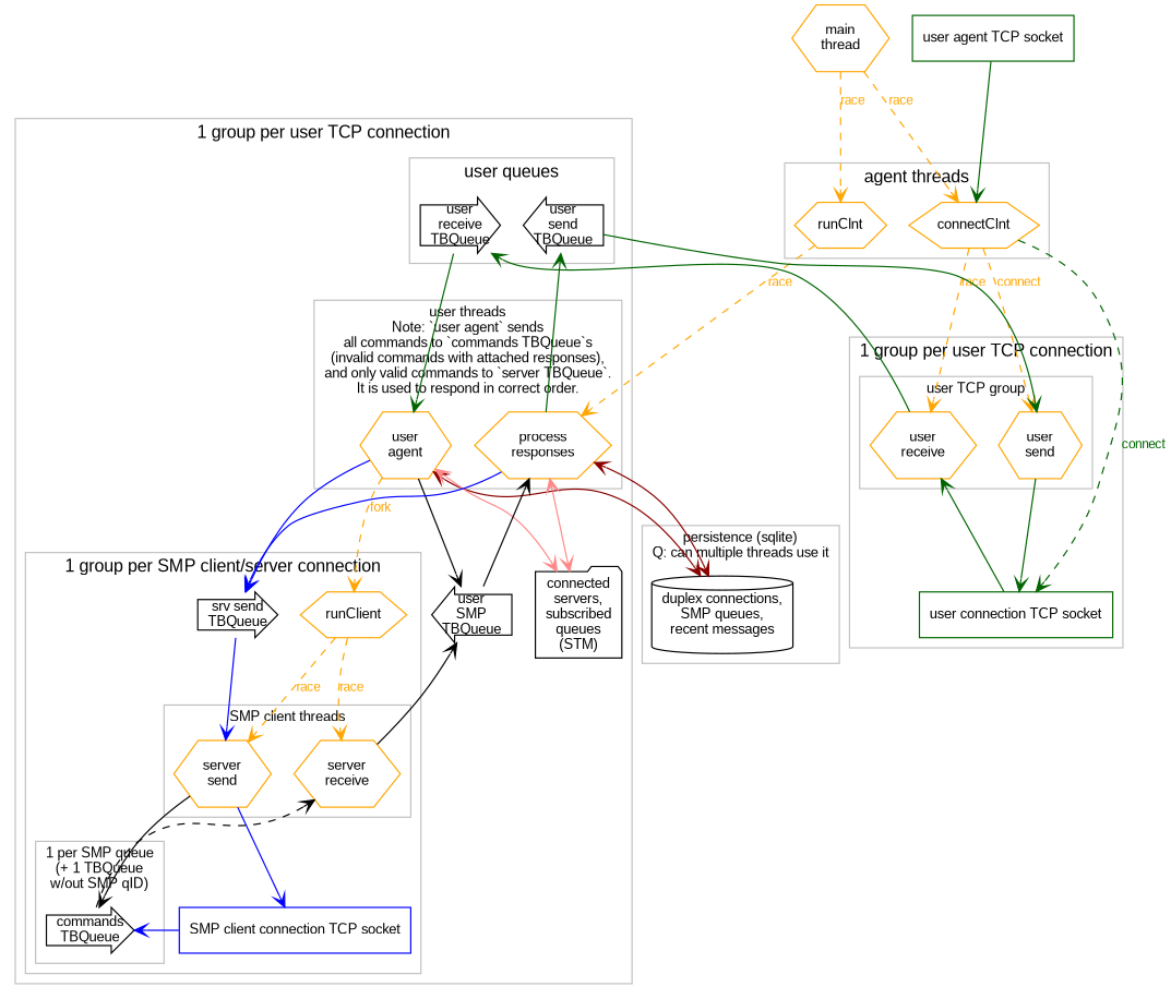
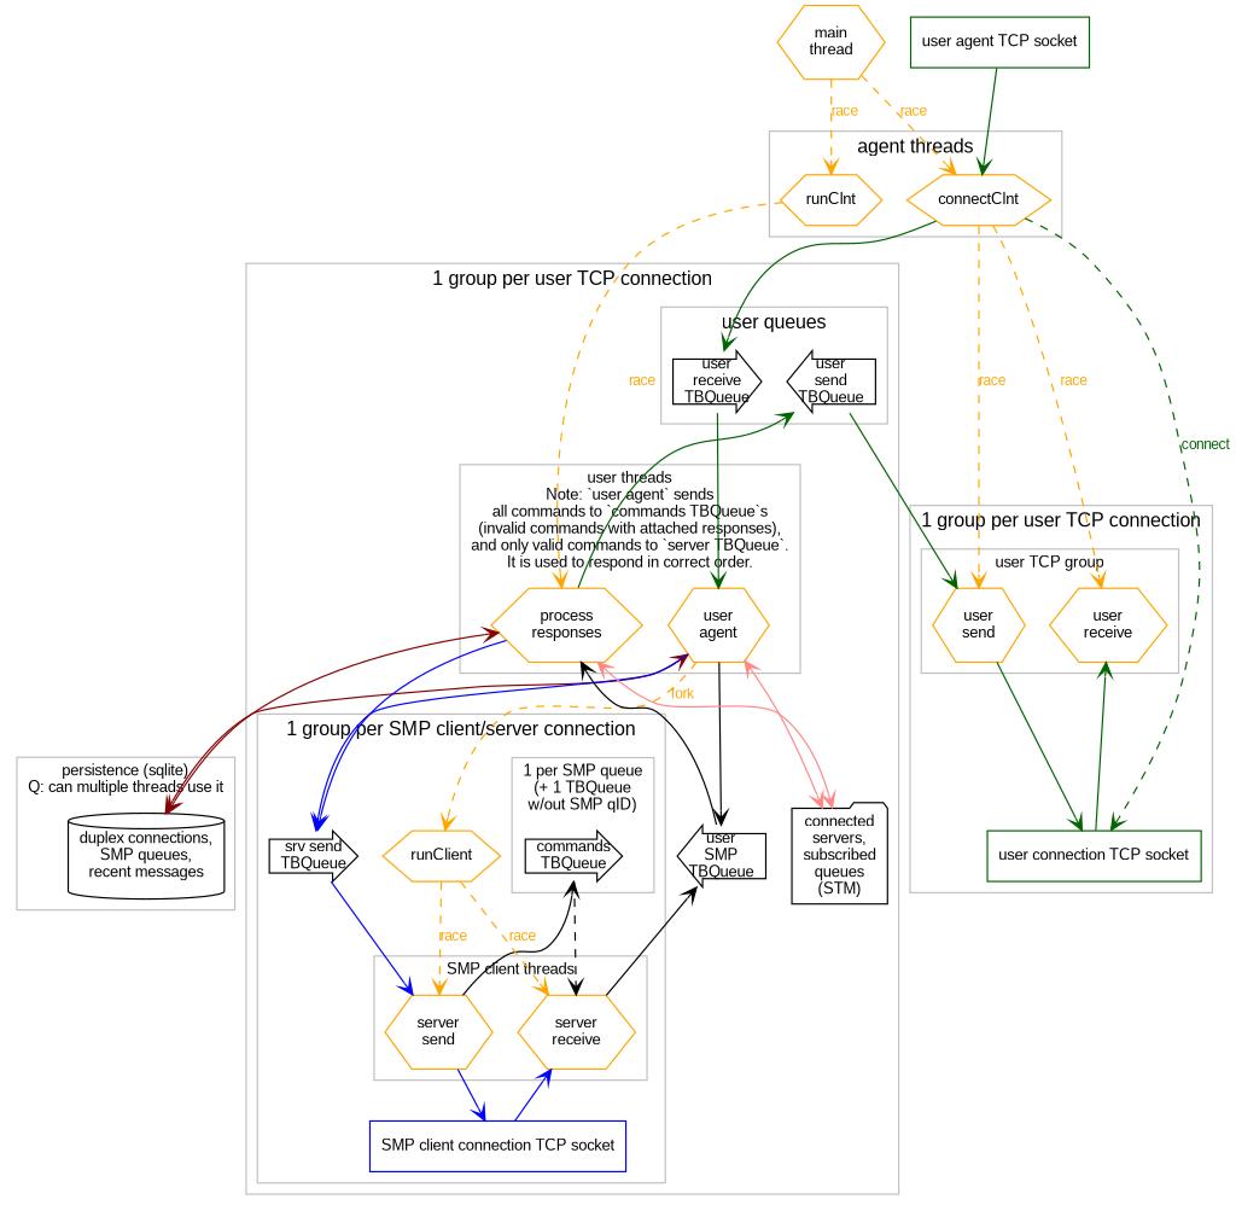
  digraph {
    fontname=arial
    node [fontname=arial fontsize=11 shape=hexagon color=orange]
    edge [arrowhead=open arrowtail=open color=orange fontname=arial fontsize=10]
    n1 [label="duplex connections,\nSMP queues,\nrecent messages" shape=cylinder color=""]
    connectClnt
    runClnt
    n4 [label="user\nreceive"]
    n5 [label="user\nsend"]
    n6 [color=darkgreen label="user connection TCP socket" shape=box]
    n7 [label="user\nreceive\nTBQueue" shape=rarrow color=""]
    n8 [label="user\nsend\nTBQueue" shape=larrow color=""]
    n9 [label="user\nagent"]
    n10 [label="process\nresponses"]
    n11 [label="commands\nTBQueue" shape=rarrow color=""]
    n12 [label="server\nreceive"]
    n13 [label="server\nsend"]
    n14 [label="srv send\nTBQueue" shape=rarrow color=""]
    runClient
    n16 [color=blue label="SMP client connection TCP socket" shape=box]
    n17 [label="connected\nservers,\nsubscribed\nqueues\n(STM)" shape=folder color=""]
    n18 [label="user\nSMP\nTBQueue" shape=larrow color=""]
    n19 [label="main\nthread"]
    n20 [color=darkgreen label="user agent TCP socket" shape=box]
    subgraph cluster_1 {
      color=gray
      fontsize=11
      label="persistence (sqlite)\nQ: can multiple threads use it"
      n1
    }
    subgraph cluster_2 {
      color=gray
      label="agent threads"
      connectClnt
      runClnt
    }
    subgraph cluster_3 {
      color=gray
      label="1 group per user TCP connection"
      n6
      subgraph cluster_4 {
        color=gray
        fontsize=11
        label="user TCP group"
        n4
        n5
      }
    }
    subgraph cluster_5 {
      color=gray
      label="1 group per user TCP connection"
      n17
      n18
      subgraph cluster_6 {
        color=gray
        label="user queues"
        n7
        n8
      }
      subgraph cluster_7 {
        color=gray
        fontsize=11
        label="user threads\nNote: `user agent` sends\nall commands to `commands TBQueue`s\n(invalid commands with attached responses),\nand only valid commands to `server TBQueue`.\nIt is used to respond in correct order."
        n9
        n10
      }
      subgraph cluster_8 {
        color=gray
        label="1 group per SMP client/server connection"
        n14
        runClient
        n16
        subgraph cluster_9 {
          color=gray
          fontsize=11
          label="1 per SMP queue\n(+ 1 TBQueue\nw/out SMP qID)"
          n11
        }
        subgraph cluster_10 {
          color=gray
          fontsize=11
          label="SMP client threads"
          n12
          n13
        }
      }
    }
    connectClnt -> n4 [fontcolor=orange label=race style=dashed]
-   connectClnt -> n5 [fontcolor=orange label=connect style=dashed]
+   connectClnt -> n5 [fontcolor=orange label=race style=dashed]
    connectClnt -> n6 [color=darkgreen fontcolor=darkgreen label=connect style=dashed]
    runClnt -> n10 [fontcolor=orange label=race style=dashed]
-   n4 -> n7 [color=darkgreen]
+   connectClnt -> n7 [color=darkgreen]
    n5 -> n6 [color=darkgreen]
    n6 -> n4 [color=darkgreen]
    n7 -> n9 [color=darkgreen]
    n8 -> n5 [color=darkgreen]
    n9 -> n1 [color="#880000" dir=both]
    n9 -> n14 [color=blue]
    n9 -> runClient [fontcolor=orange label=fork style=dashed]
    n9 -> n17 [color="#FF8888" dir=both]
    n9 -> n18 [color=""]
    n10 -> n1 [color="#880000" dir=both]
    n10 -> n8 [color=darkgreen]
    n10 -> n14 [color=blue]
    n10 -> n17 [color="#FF8888" dir=both]
    n11 -> n12 [style=dashed color=""]
    n12 -> n18 [color=""]
    n13 -> n11 [color=""]
    n13 -> n16 [color=blue]
    n14 -> n13 [color=blue]
    runClient -> n12 [fontcolor=orange label=race style=dashed]
    runClient -> n13 [fontcolor=orange label=race style=dashed]
-   n16 -> n11 [color=blue]
+   n16 -> n12 [color=blue]
    n18 -> n10 [color=""]
    n19 -> connectClnt [fontcolor=orange label=race style=dashed]
    n19 -> runClnt [fontcolor=orange label=race style=dashed]
    n20 -> connectClnt [color=darkgreen]
  }
